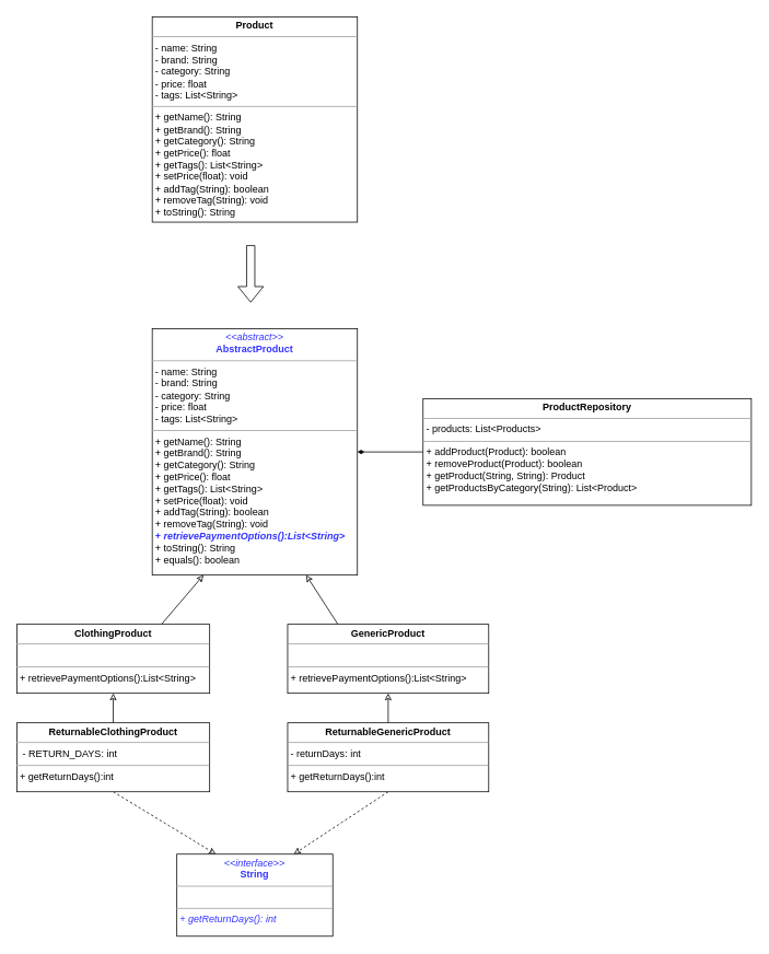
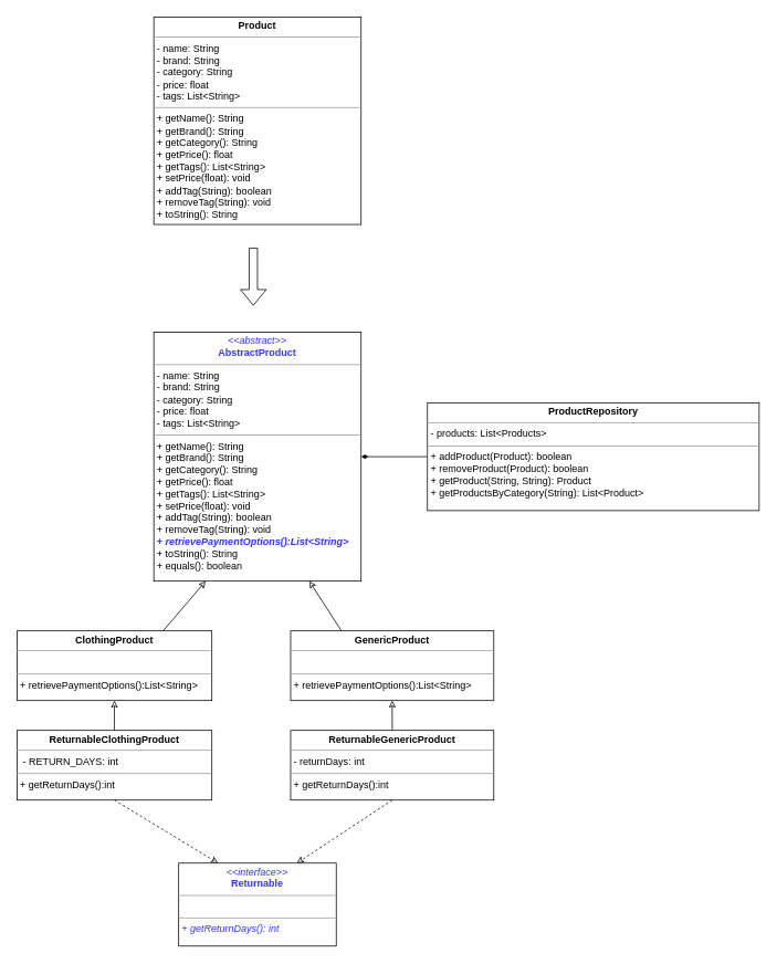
  <mxCell id="0" />
  <mxCell id="1" parent="0" />
  <mxCell id="2" style="edgeStyle=orthogonalEdgeStyle;rounded=0;orthogonalLoop=1;jettySize=auto;html=1;exitX=0;exitY=0.5;exitDx=0;exitDy=0;endArrow=diamondThin;endFill=1;" parent="1" source="10" target="9" edge="1"><mxGeometry relative="1" as="geometry" /></mxCell>
  <mxCell id="3" style="rounded=0;orthogonalLoop=1;jettySize=auto;html=1;exitX=0.75;exitY=0;exitDx=0;exitDy=0;entryX=0.25;entryY=1;entryDx=0;entryDy=0;endArrow=classic;endFill=0;" parent="1" source="12" target="9" edge="1"><mxGeometry relative="1" as="geometry" /></mxCell>
  <mxCell id="4" style="edgeStyle=none;rounded=0;orthogonalLoop=1;jettySize=auto;html=1;exitX=0.25;exitY=0;exitDx=0;exitDy=0;entryX=0.75;entryY=1;entryDx=0;entryDy=0;endArrow=classic;endFill=0;" parent="1" source="13" target="9" edge="1"><mxGeometry relative="1" as="geometry" /></mxCell>
  <mxCell id="5" style="edgeStyle=none;rounded=0;orthogonalLoop=1;jettySize=auto;html=1;exitX=0.5;exitY=1;exitDx=0;exitDy=0;entryX=0.25;entryY=0;entryDx=0;entryDy=0;endArrow=classic;endFill=0;dashed=1;" parent="1" source="14" target="11" edge="1"><mxGeometry relative="1" as="geometry" /></mxCell>
  <mxCell id="6" style="edgeStyle=none;rounded=0;orthogonalLoop=1;jettySize=auto;html=1;exitX=0.5;exitY=0;exitDx=0;exitDy=0;entryX=0.5;entryY=1;entryDx=0;entryDy=0;endArrow=classic;endFill=0;" parent="1" source="14" target="12" edge="1"><mxGeometry relative="1" as="geometry" /></mxCell>
  <mxCell id="7" style="edgeStyle=none;rounded=0;orthogonalLoop=1;jettySize=auto;html=1;exitX=0.5;exitY=0;exitDx=0;exitDy=0;entryX=0.5;entryY=1;entryDx=0;entryDy=0;endArrow=classic;endFill=0;" parent="1" source="15" target="13" edge="1"><mxGeometry relative="1" as="geometry" /></mxCell>
  <mxCell id="8" style="edgeStyle=none;rounded=0;orthogonalLoop=1;jettySize=auto;html=1;exitX=0.5;exitY=1;exitDx=0;exitDy=0;entryX=0.75;entryY=0;entryDx=0;entryDy=0;endArrow=classic;endFill=0;dashed=1;" parent="1" source="15" target="11" edge="1"><mxGeometry relative="1" as="geometry" /></mxCell>
  <mxCell id="9" value="&lt;p style=&quot;margin: 0px ; margin-top: 4px ; text-align: center&quot;&gt;&lt;font color=&quot;#3333ff&quot;&gt;&lt;i&gt;&amp;lt;&amp;lt;abstract&amp;gt;&amp;gt;&lt;/i&gt;&lt;br&gt;&lt;b&gt;AbstractProduct&lt;/b&gt;&lt;/font&gt;&lt;/p&gt;&lt;hr size=&quot;1&quot;&gt;&lt;p style=&quot;margin: 0px ; margin-left: 4px&quot;&gt;- name: String&lt;br&gt;- brand: String&lt;/p&gt;&lt;p style=&quot;margin: 0px ; margin-left: 4px&quot;&gt;- category: String&lt;/p&gt;&lt;p style=&quot;margin: 0px ; margin-left: 4px&quot;&gt;- price: float&lt;/p&gt;&lt;p style=&quot;margin: 0px ; margin-left: 4px&quot;&gt;- tags: List&amp;lt;String&amp;gt;&lt;/p&gt;&lt;hr size=&quot;1&quot;&gt;&lt;p style=&quot;margin: 0px ; margin-left: 4px&quot;&gt;&lt;span&gt;+ getName(): String&lt;/span&gt;&lt;br&gt;&lt;/p&gt;&lt;p style=&quot;margin: 0px ; margin-left: 4px&quot;&gt;+ getBrand(): String&lt;br&gt;&lt;/p&gt;&lt;p style=&quot;margin: 0px ; margin-left: 4px&quot;&gt;+ getCategory(): String&lt;/p&gt;&lt;p style=&quot;margin: 0px ; margin-left: 4px&quot;&gt;+ getPrice(): float&lt;br&gt;&lt;/p&gt;&lt;p style=&quot;margin: 0px ; margin-left: 4px&quot;&gt;+ getTags(): List&amp;lt;String&amp;gt;&lt;br&gt;&lt;/p&gt;&lt;p style=&quot;margin: 0px ; margin-left: 4px&quot;&gt;+ setPrice(float): void&lt;/p&gt;&lt;p style=&quot;margin: 0px ; margin-left: 4px&quot;&gt;+ addTag(String): boolean&lt;/p&gt;&lt;p style=&quot;margin: 0px ; margin-left: 4px&quot;&gt;+ removeTag(String): void&lt;/p&gt;&lt;p style=&quot;margin: 0px ; margin-left: 4px&quot;&gt;&lt;b&gt;&lt;font color=&quot;#3333ff&quot;&gt;+ &lt;i&gt;retrievePaymentOptions():List&amp;lt;String&amp;gt;&lt;/i&gt;&lt;/font&gt;&lt;/b&gt;&lt;/p&gt;&lt;p style=&quot;margin: 0px ; margin-left: 4px&quot;&gt;+ toString(): String&lt;br&gt;&lt;/p&gt;&lt;p style=&quot;margin: 0px ; margin-left: 4px&quot;&gt;+ equals(): boolean&lt;br&gt;&lt;/p&gt;&lt;p style=&quot;margin: 0px ; margin-left: 4px&quot;&gt;&lt;br&gt;&lt;/p&gt;" style="verticalAlign=top;align=left;overflow=fill;fontSize=12;fontFamily=Helvetica;html=1;" parent="1" vertex="1"><mxGeometry x="185" y="400" width="250" height="300" as="geometry" /></mxCell>
  <mxCell id="10" value="&lt;p style=&quot;margin: 0px ; margin-top: 4px ; text-align: center&quot;&gt;&lt;b&gt;ProductRepository&lt;/b&gt;&lt;/p&gt;&lt;hr size=&quot;1&quot;&gt;&lt;p style=&quot;margin: 0px ; margin-left: 4px&quot;&gt;&lt;span&gt;- products: List&amp;lt;Products&amp;gt;&lt;/span&gt;&lt;br&gt;&lt;/p&gt;&lt;hr size=&quot;1&quot;&gt;&lt;p style=&quot;margin: 0px ; margin-left: 4px&quot;&gt;+ addProduct(Product): boolean&lt;/p&gt;&lt;p style=&quot;margin: 0px ; margin-left: 4px&quot;&gt;+ removeProduct(Product): boolean&lt;br&gt;&lt;/p&gt;&lt;p style=&quot;margin: 0px ; margin-left: 4px&quot;&gt;+ getProduct(String, String): Product&lt;span&gt;&amp;nbsp;&lt;/span&gt;&lt;/p&gt;&lt;p style=&quot;margin: 0px ; margin-left: 4px&quot;&gt;+ getProductsByCategory(String): List&amp;lt;Product&amp;gt;&lt;br&gt;&lt;/p&gt;&lt;p style=&quot;margin: 0px ; margin-left: 4px&quot;&gt;&lt;br&gt;&lt;/p&gt;" style="verticalAlign=top;align=left;overflow=fill;fontSize=12;fontFamily=Helvetica;html=1;" parent="1" vertex="1"><mxGeometry x="515" y="485" width="400" height="130" as="geometry" /></mxCell>
- <mxCell id="11" value="&lt;p style=&quot;margin: 0px ; margin-top: 4px ; text-align: center&quot;&gt;&lt;font color=&quot;#3333ff&quot;&gt;&lt;i&gt;&amp;lt;&amp;lt;interface&amp;gt;&amp;gt;&lt;/i&gt;&lt;br&gt;&lt;/font&gt;&lt;b&gt;&lt;font color=&quot;#3333ff&quot;&gt;String&lt;/font&gt;&lt;/b&gt;&lt;/p&gt;&lt;hr size=&quot;1&quot;&gt;&lt;p style=&quot;margin: 0px ; margin-left: 4px&quot;&gt;&lt;br&gt;&lt;/p&gt;&lt;hr size=&quot;1&quot;&gt;&lt;p style=&quot;margin: 0px ; margin-left: 4px&quot;&gt;&lt;span&gt;&lt;i&gt;&lt;font color=&quot;#3333ff&quot;&gt;+ getReturnDays(): int&lt;/font&gt;&lt;/i&gt;&lt;/span&gt;&lt;br&gt;&lt;/p&gt;&lt;p style=&quot;margin: 0px ; margin-left: 4px&quot;&gt;&lt;br&gt;&lt;/p&gt;" style="verticalAlign=top;align=left;overflow=fill;fontSize=12;fontFamily=Helvetica;html=1;" parent="1" vertex="1"><mxGeometry x="215" y="1040" width="190" height="100" as="geometry" /></mxCell>
+ <mxCell id="11" value="&lt;p style=&quot;margin: 0px ; margin-top: 4px ; text-align: center&quot;&gt;&lt;font color=&quot;#3333ff&quot;&gt;&lt;i&gt;&amp;lt;&amp;lt;interface&amp;gt;&amp;gt;&lt;/i&gt;&lt;br&gt;&lt;/font&gt;&lt;b&gt;&lt;font color=&quot;#3333ff&quot;&gt;Returnable&lt;/font&gt;&lt;/b&gt;&lt;/p&gt;&lt;hr size=&quot;1&quot;&gt;&lt;p style=&quot;margin: 0px ; margin-left: 4px&quot;&gt;&lt;br&gt;&lt;/p&gt;&lt;hr size=&quot;1&quot;&gt;&lt;p style=&quot;margin: 0px ; margin-left: 4px&quot;&gt;&lt;span&gt;&lt;i&gt;&lt;font color=&quot;#3333ff&quot;&gt;+ getReturnDays(): int&lt;/font&gt;&lt;/i&gt;&lt;/span&gt;&lt;br&gt;&lt;/p&gt;&lt;p style=&quot;margin: 0px ; margin-left: 4px&quot;&gt;&lt;br&gt;&lt;/p&gt;" style="verticalAlign=top;align=left;overflow=fill;fontSize=12;fontFamily=Helvetica;html=1;" parent="1" vertex="1"><mxGeometry x="215" y="1040" width="190" height="100" as="geometry" /></mxCell>
  <mxCell id="12" value="&lt;p style=&quot;margin: 0px ; margin-top: 4px ; text-align: center&quot;&gt;&lt;b&gt;ClothingProduct&lt;/b&gt;&lt;/p&gt;&lt;hr size=&quot;1&quot;&gt;&lt;p style=&quot;margin: 0px ; margin-left: 4px&quot;&gt;&amp;nbsp;&lt;br&gt;&lt;/p&gt;&lt;hr size=&quot;1&quot;&gt;&lt;p style=&quot;margin: 0px ; margin-left: 4px&quot;&gt;+ retrievePaymentOptions():List&amp;lt;String&amp;gt;&lt;/p&gt;" style="verticalAlign=top;align=left;overflow=fill;fontSize=12;fontFamily=Helvetica;html=1;" parent="1" vertex="1"><mxGeometry x="20" y="760" width="235" height="84" as="geometry" /></mxCell>
  <mxCell id="13" value="&lt;p style=&quot;margin: 0px ; margin-top: 4px ; text-align: center&quot;&gt;&lt;b&gt;GenericProduct&lt;/b&gt;&lt;/p&gt;&lt;hr size=&quot;1&quot;&gt;&lt;p style=&quot;margin: 0px ; margin-left: 4px&quot;&gt;&amp;nbsp;&lt;br&gt;&lt;/p&gt;&lt;hr size=&quot;1&quot;&gt;&lt;p style=&quot;margin: 0px ; margin-left: 4px&quot;&gt;+ retrievePaymentOptions():List&amp;lt;String&amp;gt;&lt;/p&gt;" style="verticalAlign=top;align=left;overflow=fill;fontSize=12;fontFamily=Helvetica;html=1;" parent="1" vertex="1"><mxGeometry x="350" y="760" width="245" height="84" as="geometry" /></mxCell>
  <mxCell id="14" value="&lt;p style=&quot;margin: 0px ; margin-top: 4px ; text-align: center&quot;&gt;&lt;b&gt;ReturnableClothingProduct&lt;/b&gt;&lt;/p&gt;&lt;hr size=&quot;1&quot;&gt;&lt;p style=&quot;margin: 0px ; margin-left: 4px&quot;&gt;&amp;nbsp;- RETURN_DAYS: int&lt;br&gt;&lt;/p&gt;&lt;hr size=&quot;1&quot;&gt;&lt;p style=&quot;margin: 0px ; margin-left: 4px&quot;&gt;+ getReturnDays():int&lt;/p&gt;" style="verticalAlign=top;align=left;overflow=fill;fontSize=12;fontFamily=Helvetica;html=1;" parent="1" vertex="1"><mxGeometry x="20" y="880" width="235" height="84" as="geometry" /></mxCell>
  <mxCell id="15" value="&lt;p style=&quot;margin: 0px ; margin-top: 4px ; text-align: center&quot;&gt;&lt;b&gt;ReturnableGenericProduct&lt;/b&gt;&lt;/p&gt;&lt;hr size=&quot;1&quot;&gt;&lt;p style=&quot;margin: 0px ; margin-left: 4px&quot;&gt;- returnDays: int&lt;br&gt;&lt;/p&gt;&lt;hr size=&quot;1&quot;&gt;&lt;p style=&quot;margin: 0px ; margin-left: 4px&quot;&gt;+ getReturnDays():int&lt;/p&gt;" style="verticalAlign=top;align=left;overflow=fill;fontSize=12;fontFamily=Helvetica;html=1;" parent="1" vertex="1"><mxGeometry x="350" y="880" width="245" height="84" as="geometry" /></mxCell>
  <mxCell id="16" value="&lt;p style=&quot;margin: 0px ; margin-top: 4px ; text-align: center&quot;&gt;&lt;b&gt;Product&lt;/b&gt;&lt;/p&gt;&lt;hr size=&quot;1&quot;&gt;&lt;p style=&quot;margin: 0px ; margin-left: 4px&quot;&gt;- name: String&lt;br&gt;- brand: String&lt;/p&gt;&lt;p style=&quot;margin: 0px ; margin-left: 4px&quot;&gt;- category: String&lt;/p&gt;&lt;p style=&quot;margin: 0px ; margin-left: 4px&quot;&gt;- price: float&lt;/p&gt;&lt;p style=&quot;margin: 0px ; margin-left: 4px&quot;&gt;- tags: List&amp;lt;String&amp;gt;&lt;/p&gt;&lt;hr size=&quot;1&quot;&gt;&lt;p style=&quot;margin: 0px ; margin-left: 4px&quot;&gt;&lt;span&gt;+ getName(): String&lt;/span&gt;&lt;br&gt;&lt;/p&gt;&lt;p style=&quot;margin: 0px ; margin-left: 4px&quot;&gt;+ getBrand(): String&lt;br&gt;&lt;/p&gt;&lt;p style=&quot;margin: 0px ; margin-left: 4px&quot;&gt;+ getCategory(): String&lt;/p&gt;&lt;p style=&quot;margin: 0px ; margin-left: 4px&quot;&gt;+ getPrice(): float&lt;br&gt;&lt;/p&gt;&lt;p style=&quot;margin: 0px ; margin-left: 4px&quot;&gt;+ getTags(): List&amp;lt;String&amp;gt;&lt;br&gt;&lt;/p&gt;&lt;p style=&quot;margin: 0px ; margin-left: 4px&quot;&gt;+ setPrice(float): void&lt;/p&gt;&lt;p style=&quot;margin: 0px ; margin-left: 4px&quot;&gt;+ addTag(String): boolean&lt;/p&gt;&lt;p style=&quot;margin: 0px ; margin-left: 4px&quot;&gt;+ removeTag(String): void&lt;/p&gt;&lt;p style=&quot;margin: 0px ; margin-left: 4px&quot;&gt;+ toString(): String&lt;br&gt;&lt;/p&gt;&lt;p style=&quot;margin: 0px ; margin-left: 4px&quot;&gt;&lt;br&gt;&lt;/p&gt;" style="verticalAlign=top;align=left;overflow=fill;fontSize=12;fontFamily=Helvetica;html=1;" vertex="1" parent="1"><mxGeometry x="185" y="20" width="250" height="250" as="geometry" /></mxCell>
  <mxCell id="17" value="" style="shape=flexArrow;endArrow=classic;html=1;rounded=0;fontColor=#000000;" edge="1" parent="1"><mxGeometry width="50" height="50" relative="1" as="geometry"><mxPoint x="305" y="298" as="sourcePoint" /><mxPoint x="305" y="368" as="targetPoint" /></mxGeometry></mxCell>
